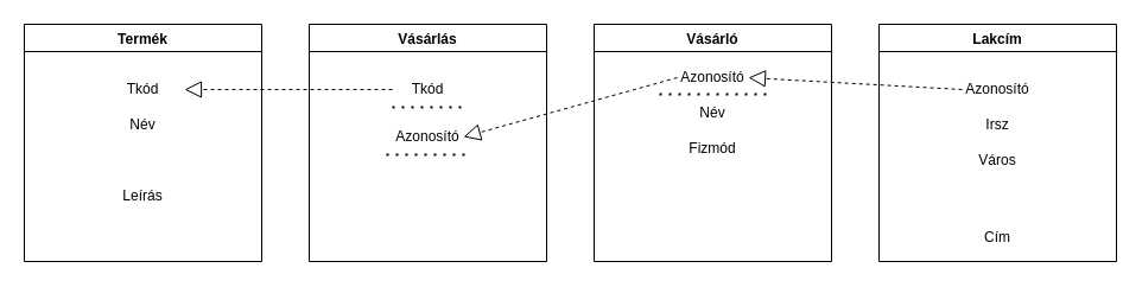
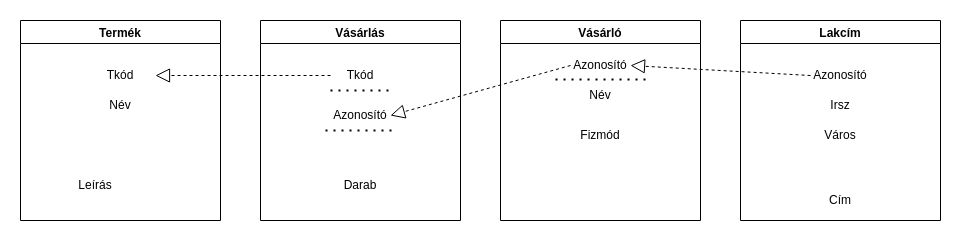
  <mxCell id="0" />
  <mxCell id="1" parent="0" />
  <mxCell id="2" value="Termék" style="swimlane;" vertex="1" parent="1"><mxGeometry y="20" width="200" height="200" as="geometry" x="20" /></mxCell>
  <mxCell id="3" value="Tkód" style="text;html=1;strokeColor=none;fillColor=none;align=center;verticalAlign=middle;whiteSpace=wrap;rounded=0;" vertex="1" parent="2"><mxGeometry x="65" y="40" width="70" height="30" as="geometry" /></mxCell>
  <mxCell id="4" value="Név" style="text;html=1;strokeColor=none;fillColor=none;align=center;verticalAlign=middle;whiteSpace=wrap;rounded=0;" vertex="1" parent="2"><mxGeometry x="70" y="70" width="60" height="30" as="geometry" /></mxCell>
- <mxCell id="5" value="Leírás" style="text;html=1;strokeColor=none;fillColor=none;align=center;verticalAlign=middle;whiteSpace=wrap;rounded=0;" vertex="1" parent="2"><mxGeometry x="70" y="130" width="60" height="30" as="geometry" /></mxCell>
+ <mxCell id="5" value="Leírás" style="text;html=1;strokeColor=none;fillColor=none;align=center;verticalAlign=middle;whiteSpace=wrap;rounded=0;" vertex="1" parent="2"><mxGeometry x="45" y="150" width="60" height="30" as="geometry" /></mxCell>
  <mxCell id="6" value="Vásárló" style="swimlane;" vertex="1" parent="1"><mxGeometry x="500" y="20" width="200" height="200" as="geometry" /></mxCell>
  <mxCell id="7" value="Azonosító" style="text;html=1;strokeColor=none;fillColor=none;align=center;verticalAlign=middle;whiteSpace=wrap;rounded=0;" vertex="1" parent="6"><mxGeometry x="70" y="30" width="60" height="30" as="geometry" /></mxCell>
  <mxCell id="8" value="Név" style="text;html=1;strokeColor=none;fillColor=none;align=center;verticalAlign=middle;whiteSpace=wrap;rounded=0;" vertex="1" parent="6"><mxGeometry x="70" y="60" width="60" height="30" as="geometry" /></mxCell>
- <mxCell id="9" value="Fizmód" style="text;html=1;strokeColor=none;fillColor=none;align=center;verticalAlign=middle;whiteSpace=wrap;rounded=0;" vertex="1" parent="6"><mxGeometry x="70" y="90" width="60" height="30" as="geometry" /></mxCell>
+ <mxCell id="9" value="Fizmód" style="text;html=1;strokeColor=none;fillColor=none;align=center;verticalAlign=middle;whiteSpace=wrap;rounded=0;" vertex="1" parent="6"><mxGeometry x="70" y="100" width="60" height="30" as="geometry" /></mxCell>
  <mxCell id="10" value="" style="endArrow=none;dashed=1;html=1;dashPattern=1 3;strokeWidth=2;rounded=0;" edge="1" parent="6"><mxGeometry width="50" height="50" relative="1" as="geometry"><mxPoint x="55" y="59" as="sourcePoint" /><mxPoint x="145" y="59" as="targetPoint" /><Array as="points"><mxPoint x="85" y="59" /></Array></mxGeometry></mxCell>
  <mxCell id="11" value="Vásárlás" style="swimlane;" vertex="1" parent="1"><mxGeometry x="260" y="20" width="200" height="200" as="geometry" /></mxCell>
  <mxCell id="12" value="Tkód" style="text;html=1;strokeColor=none;fillColor=none;align=center;verticalAlign=middle;whiteSpace=wrap;rounded=0;" vertex="1" parent="11"><mxGeometry x="70" y="40" width="60" height="30" as="geometry" /></mxCell>
  <mxCell id="13" value="" style="endArrow=none;dashed=1;html=1;dashPattern=1 3;strokeWidth=2;rounded=0;entryX=1;entryY=1;entryDx=0;entryDy=0;entryPerimeter=0;exitX=0;exitY=1;exitDx=0;exitDy=0;" edge="1" parent="11" source="12" target="12"><mxGeometry width="50" height="50" relative="1" as="geometry"><mxPoint x="80" y="70" as="sourcePoint" /><mxPoint x="120" y="70" as="targetPoint" /><Array as="points"><mxPoint x="100" y="70" /></Array></mxGeometry></mxCell>
  <mxCell id="14" value="Azonosító" style="text;html=1;strokeColor=none;fillColor=none;align=center;verticalAlign=middle;whiteSpace=wrap;rounded=0;" vertex="1" parent="11"><mxGeometry x="70" y="80" width="60" height="30" as="geometry" /></mxCell>
  <mxCell id="15" value="" style="endArrow=none;dashed=1;html=1;dashPattern=1 3;strokeWidth=2;rounded=0;" edge="1" parent="11"><mxGeometry width="50" height="50" relative="1" as="geometry"><mxPoint x="65" y="110" as="sourcePoint" /><mxPoint x="135" y="110" as="targetPoint" /></mxGeometry></mxCell>
+ <mxCell id="16" value="Darab" style="text;html=1;strokeColor=none;fillColor=none;align=center;verticalAlign=middle;whiteSpace=wrap;rounded=0;" vertex="1" parent="11"><mxGeometry x="70" y="150" width="60" height="30" as="geometry" /></mxCell>
  <mxCell id="17" value="Lakcím" style="swimlane;" vertex="1" parent="1"><mxGeometry x="740" y="20" width="200" height="200" as="geometry" /></mxCell>
  <mxCell id="18" value="Azonosító" style="text;html=1;strokeColor=none;fillColor=none;align=center;verticalAlign=middle;whiteSpace=wrap;rounded=0;" vertex="1" parent="17"><mxGeometry x="70" y="40" width="60" height="30" as="geometry" /></mxCell>
  <mxCell id="19" value="Irsz" style="text;html=1;strokeColor=none;fillColor=none;align=center;verticalAlign=middle;whiteSpace=wrap;rounded=0;" vertex="1" parent="17"><mxGeometry x="70" y="70" width="60" height="30" as="geometry" /></mxCell>
  <mxCell id="20" value="Város" style="text;html=1;strokeColor=none;fillColor=none;align=center;verticalAlign=middle;whiteSpace=wrap;rounded=0;" vertex="1" parent="17"><mxGeometry x="70" y="100" width="60" height="30" as="geometry" /></mxCell>
  <mxCell id="21" value="Cím" style="text;html=1;strokeColor=none;fillColor=none;align=center;verticalAlign=middle;whiteSpace=wrap;rounded=0;" vertex="1" parent="17"><mxGeometry x="70" y="165" width="60" height="30" as="geometry" /></mxCell>
  <mxCell id="22" value="" style="endArrow=block;dashed=1;endFill=0;endSize=12;html=1;rounded=0;exitX=0;exitY=0.5;exitDx=0;exitDy=0;" edge="1" parent="1" source="12" target="3"><mxGeometry width="160" relative="1" as="geometry"><mxPoint x="340" y="74.5" as="sourcePoint" /><mxPoint x="230" y="74.5" as="targetPoint" /></mxGeometry></mxCell>
  <mxCell id="23" value="" style="endArrow=block;dashed=1;endFill=0;endSize=12;html=1;rounded=0;entryX=1;entryY=0.5;entryDx=0;entryDy=0;exitX=0;exitY=0.5;exitDx=0;exitDy=0;" edge="1" parent="1" source="7" target="14"><mxGeometry width="160" relative="1" as="geometry"><mxPoint x="410" y="64.5" as="sourcePoint" /><mxPoint x="570" y="64.5" as="targetPoint" /></mxGeometry></mxCell>
  <mxCell id="24" value="" style="endArrow=block;dashed=1;endFill=0;endSize=12;html=1;rounded=0;entryX=1;entryY=0.5;entryDx=0;entryDy=0;exitX=0;exitY=0.5;exitDx=0;exitDy=0;" edge="1" parent="1" source="18" target="7"><mxGeometry width="160" relative="1" as="geometry"><mxPoint x="800" y="70" as="sourcePoint" /><mxPoint x="970" y="74.5" as="targetPoint" /></mxGeometry></mxCell>
